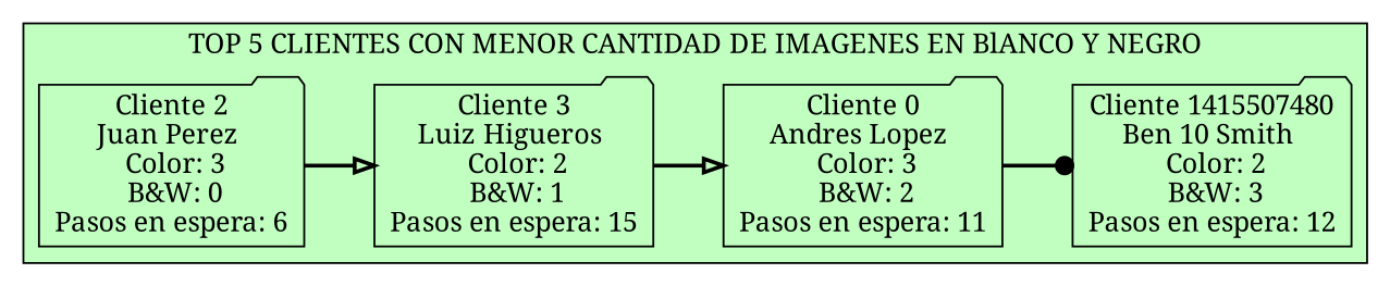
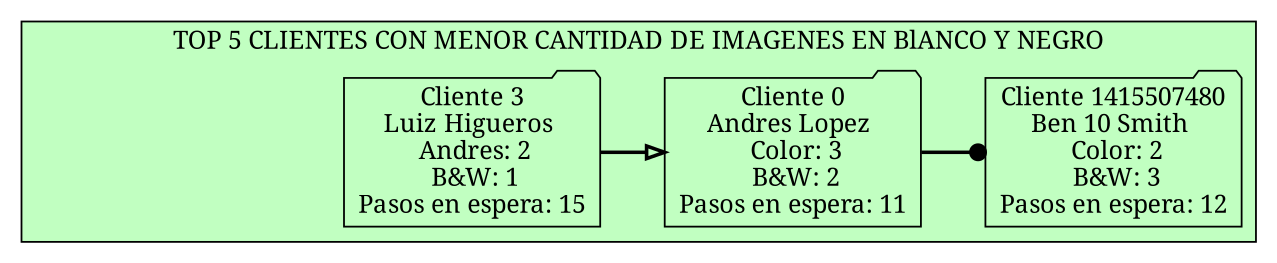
  digraph {
    fontname="Noto Serif"
    rankdir=LR
    node [fontname="Noto Serif" shape=folder]
    edge [arrowhead=onormal fontname="Noto Serif" style=bold]
-   n1 [label="Cliente 2\nJuan Perez \n Color: 3\n B&W: 0\nPasos en espera: 6"]
-   n2 [label="Cliente 3\nLuiz Higueros \n Color: 2\n B&W: 1\nPasos en espera: 15"]
+   n2 [label="Cliente 3\nLuiz Higueros \n Andres: 2\n B&W: 1\nPasos en espera: 15"]
    n3 [label="Cliente 0\nAndres Lopez \n Color: 3\n B&W: 2\nPasos en espera: 11"]
    n4 [label="Cliente 1415507480\nBen 10 Smith \n Color: 2\n B&W: 3\nPasos en espera: 12"]
    subgraph cluster_1 {
      bgcolor=darkseagreen1
      label="TOP 5 CLIENTES CON MENOR CANTIDAD DE IMAGENES EN BlANCO Y NEGRO"
-     n1
      n2
      n3
      n4
    }
-   n1 -> n2
    n2 -> n3
    n3 -> n4 [arrowhead=dot]
  }
